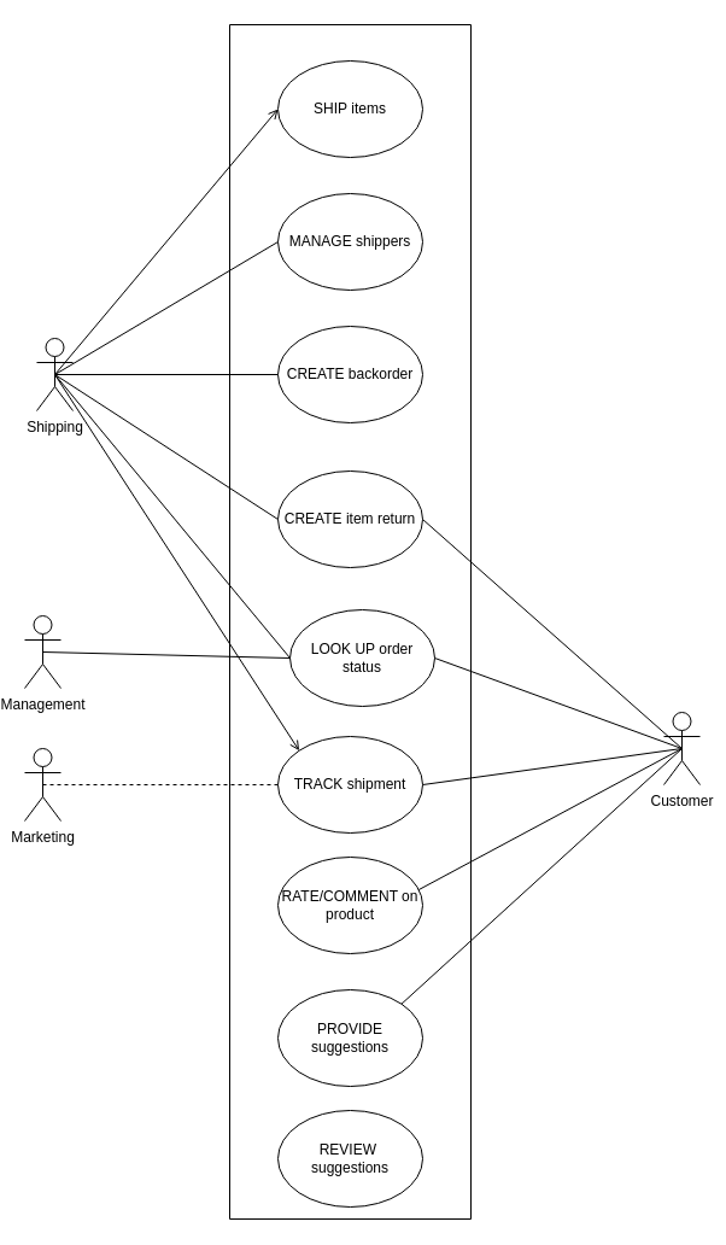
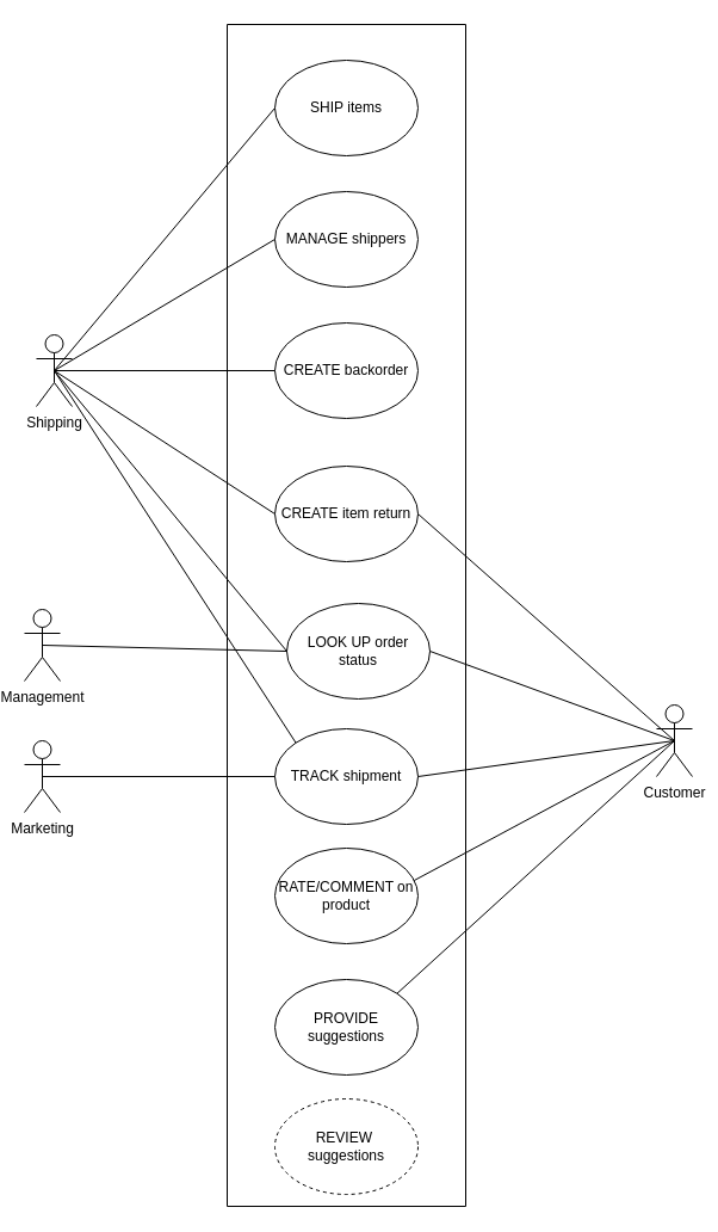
  <mxCell id="0" />
  <mxCell id="1" parent="0" />
  <mxCell id="2" value="" style="swimlane;startSize=0;" parent="1" vertex="1"><mxGeometry x="190" y="20" width="200" height="990" as="geometry" /></mxCell>
  <mxCell id="3" value="SHIP items" style="ellipse;whiteSpace=wrap;html=1;" parent="2" vertex="1"><mxGeometry x="40" y="30" width="120" height="80" as="geometry" /></mxCell>
  <mxCell id="4" value="MANAGE shippers" style="ellipse;whiteSpace=wrap;html=1;" parent="2" vertex="1"><mxGeometry x="40" y="140" width="120" height="80" as="geometry" /></mxCell>
  <mxCell id="5" value="CREATE backorder" style="ellipse;whiteSpace=wrap;html=1;" parent="2" vertex="1"><mxGeometry x="40" y="250" width="120" height="80" as="geometry" /></mxCell>
  <mxCell id="6" value="CREATE item return" style="ellipse;whiteSpace=wrap;html=1;" parent="2" vertex="1"><mxGeometry x="40" y="370" width="120" height="80" as="geometry" /></mxCell>
  <mxCell id="7" value="LOOK UP order status" style="ellipse;whiteSpace=wrap;html=1;" parent="2" vertex="1"><mxGeometry x="50" y="485" width="120" height="80" as="geometry" /></mxCell>
  <mxCell id="8" value="TRACK shipment" style="ellipse;whiteSpace=wrap;html=1;" vertex="1" parent="2"><mxGeometry x="40" y="590" width="120" height="80" as="geometry" /></mxCell>
  <mxCell id="9" value="RATE/COMMENT on product" style="ellipse;whiteSpace=wrap;html=1;" vertex="1" parent="2"><mxGeometry x="40" y="690" width="120" height="80" as="geometry" /></mxCell>
  <mxCell id="10" value="PROVIDE suggestions" style="ellipse;whiteSpace=wrap;html=1;" vertex="1" parent="2"><mxGeometry x="40" y="800" width="120" height="80" as="geometry" /></mxCell>
- <mxCell id="11" value="REVIEW&amp;nbsp;&lt;div&gt;suggestions&lt;/div&gt;" style="ellipse;whiteSpace=wrap;html=1;" vertex="1" parent="2"><mxGeometry x="40" y="900" width="120" height="80" as="geometry" /></mxCell>
+ <mxCell id="11" value="REVIEW&amp;nbsp;&lt;div&gt;suggestions&lt;/div&gt;" style="ellipse;whiteSpace=wrap;html=1;dashed=1;" vertex="1" parent="2"><mxGeometry x="40" y="900" width="120" height="80" as="geometry" /></mxCell>
  <mxCell id="12" value="Shipping" style="shape=umlActor;verticalLabelPosition=bottom;verticalAlign=top;html=1;outlineConnect=0;" parent="1" vertex="1"><mxGeometry x="30" y="280" width="30" height="60" as="geometry" /></mxCell>
  <mxCell id="13" value="Customer" style="shape=umlActor;verticalLabelPosition=bottom;verticalAlign=top;html=1;outlineConnect=0;" parent="1" vertex="1"><mxGeometry x="550" y="590" width="30" height="60" as="geometry" /></mxCell>
- <mxCell id="14" value="" style="endArrow=open;html=1;rounded=0;exitX=0.5;exitY=0.5;exitDx=0;exitDy=0;exitPerimeter=0;entryX=0;entryY=0.5;entryDx=0;entryDy=0;" edge="1" parent="1" source="12" target="3"><mxGeometry width="50" height="50" relative="1" as="geometry"><mxPoint x="140" y="640" as="sourcePoint" /><mxPoint x="190" y="590" as="targetPoint" /></mxGeometry></mxCell>
+ <mxCell id="14" value="" style="endArrow=none;html=1;rounded=0;exitX=0.5;exitY=0.5;exitDx=0;exitDy=0;exitPerimeter=0;entryX=0;entryY=0.5;entryDx=0;entryDy=0;" edge="1" parent="1" source="12" target="3"><mxGeometry width="50" height="50" relative="1" as="geometry"><mxPoint x="140" y="640" as="sourcePoint" /><mxPoint x="190" y="590" as="targetPoint" /></mxGeometry></mxCell>
  <mxCell id="15" value="" style="endArrow=none;html=1;rounded=0;exitX=0.5;exitY=0.5;exitDx=0;exitDy=0;exitPerimeter=0;entryX=0;entryY=0.5;entryDx=0;entryDy=0;" edge="1" parent="1" source="12" target="4"><mxGeometry width="50" height="50" relative="1" as="geometry"><mxPoint x="170" y="560" as="sourcePoint" /><mxPoint x="220" y="510" as="targetPoint" /></mxGeometry></mxCell>
  <mxCell id="16" value="" style="endArrow=none;html=1;rounded=0;exitX=0.5;exitY=0.5;exitDx=0;exitDy=0;exitPerimeter=0;entryX=0;entryY=0.5;entryDx=0;entryDy=0;" edge="1" parent="1" source="12" target="5"><mxGeometry width="50" height="50" relative="1" as="geometry"><mxPoint x="170" y="560" as="sourcePoint" /><mxPoint x="220" y="510" as="targetPoint" /></mxGeometry></mxCell>
  <mxCell id="17" value="" style="endArrow=none;html=1;rounded=0;exitX=0.5;exitY=0.5;exitDx=0;exitDy=0;exitPerimeter=0;entryX=0;entryY=0.5;entryDx=0;entryDy=0;" edge="1" parent="1" source="12" target="6"><mxGeometry width="50" height="50" relative="1" as="geometry"><mxPoint x="170" y="560" as="sourcePoint" /><mxPoint x="220" y="510" as="targetPoint" /></mxGeometry></mxCell>
  <mxCell id="18" value="" style="endArrow=none;html=1;rounded=0;exitX=0.5;exitY=0.5;exitDx=0;exitDy=0;exitPerimeter=0;" edge="1" parent="1" source="13"><mxGeometry width="50" height="50" relative="1" as="geometry"><mxPoint x="170" y="560" as="sourcePoint" /><mxPoint x="350" y="430" as="targetPoint" /></mxGeometry></mxCell>
  <mxCell id="19" value="Management&lt;div&gt;&lt;br&gt;&lt;/div&gt;" style="shape=umlActor;verticalLabelPosition=bottom;verticalAlign=top;html=1;outlineConnect=0;" vertex="1" parent="1"><mxGeometry x="20" y="510" width="30" height="60" as="geometry" /></mxCell>
  <mxCell id="20" value="" style="endArrow=none;html=1;rounded=0;exitX=0.5;exitY=0.5;exitDx=0;exitDy=0;exitPerimeter=0;entryX=0;entryY=0.5;entryDx=0;entryDy=0;" edge="1" parent="1" source="19" target="7"><mxGeometry width="50" height="50" relative="1" as="geometry"><mxPoint x="170" y="560" as="sourcePoint" /><mxPoint x="220" y="510" as="targetPoint" /></mxGeometry></mxCell>
  <mxCell id="21" value="" style="endArrow=none;html=1;rounded=0;exitX=0.5;exitY=0.5;exitDx=0;exitDy=0;exitPerimeter=0;entryX=0;entryY=0.5;entryDx=0;entryDy=0;" edge="1" parent="1" source="12" target="7"><mxGeometry width="50" height="50" relative="1" as="geometry"><mxPoint x="170" y="560" as="sourcePoint" /><mxPoint x="220" y="510" as="targetPoint" /></mxGeometry></mxCell>
  <mxCell id="22" value="" style="endArrow=none;html=1;rounded=0;entryX=0.5;entryY=0.5;entryDx=0;entryDy=0;entryPerimeter=0;exitX=1;exitY=0.5;exitDx=0;exitDy=0;" edge="1" parent="1" source="7" target="13"><mxGeometry width="50" height="50" relative="1" as="geometry"><mxPoint x="170" y="560" as="sourcePoint" /><mxPoint x="220" y="510" as="targetPoint" /></mxGeometry></mxCell>
  <mxCell id="23" value="&lt;div&gt;Marketing&lt;/div&gt;" style="shape=umlActor;verticalLabelPosition=bottom;verticalAlign=top;html=1;outlineConnect=0;" vertex="1" parent="1"><mxGeometry x="20" y="620" width="30" height="60" as="geometry" /></mxCell>
- <mxCell id="24" value="" style="endArrow=none;html=1;rounded=0;exitX=0.5;exitY=0.5;exitDx=0;exitDy=0;exitPerimeter=0;entryX=0;entryY=0.5;entryDx=0;entryDy=0;dashed=1;" edge="1" parent="1" source="23" target="8"><mxGeometry width="50" height="50" relative="1" as="geometry"><mxPoint x="170" y="560" as="sourcePoint" /><mxPoint x="220" y="510" as="targetPoint" /></mxGeometry></mxCell>
- <mxCell id="25" value="" style="endArrow=open;html=1;rounded=0;exitX=0.5;exitY=0.5;exitDx=0;exitDy=0;exitPerimeter=0;entryX=0;entryY=0;entryDx=0;entryDy=0;" edge="1" parent="1" source="12" target="8"><mxGeometry width="50" height="50" relative="1" as="geometry"><mxPoint x="170" y="560" as="sourcePoint" /><mxPoint x="220" y="510" as="targetPoint" /></mxGeometry></mxCell>
+ <mxCell id="24" value="" style="endArrow=none;html=1;rounded=0;exitX=0.5;exitY=0.5;exitDx=0;exitDy=0;exitPerimeter=0;entryX=0;entryY=0.5;entryDx=0;entryDy=0;" edge="1" parent="1" source="23" target="8"><mxGeometry width="50" height="50" relative="1" as="geometry"><mxPoint x="170" y="560" as="sourcePoint" /><mxPoint x="220" y="510" as="targetPoint" /></mxGeometry></mxCell>
+ <mxCell id="25" value="" style="endArrow=none;html=1;rounded=0;exitX=0.5;exitY=0.5;exitDx=0;exitDy=0;exitPerimeter=0;entryX=0;entryY=0;entryDx=0;entryDy=0;" edge="1" parent="1" source="12" target="8"><mxGeometry width="50" height="50" relative="1" as="geometry"><mxPoint x="170" y="560" as="sourcePoint" /><mxPoint x="220" y="510" as="targetPoint" /></mxGeometry></mxCell>
  <mxCell id="26" value="" style="endArrow=none;html=1;rounded=0;entryX=0.5;entryY=0.5;entryDx=0;entryDy=0;entryPerimeter=0;exitX=1;exitY=0.5;exitDx=0;exitDy=0;" edge="1" parent="1" source="8" target="13"><mxGeometry width="50" height="50" relative="1" as="geometry"><mxPoint x="170" y="560" as="sourcePoint" /><mxPoint x="220" y="510" as="targetPoint" /></mxGeometry></mxCell>
  <mxCell id="27" value="" style="endArrow=none;html=1;rounded=0;entryX=0.5;entryY=0.5;entryDx=0;entryDy=0;entryPerimeter=0;exitX=0.973;exitY=0.338;exitDx=0;exitDy=0;exitPerimeter=0;" edge="1" parent="1" source="9" target="13"><mxGeometry width="50" height="50" relative="1" as="geometry"><mxPoint x="170" y="560" as="sourcePoint" /><mxPoint x="220" y="510" as="targetPoint" /></mxGeometry></mxCell>
  <mxCell id="28" value="" style="endArrow=none;html=1;rounded=0;entryX=0.5;entryY=0.5;entryDx=0;entryDy=0;entryPerimeter=0;exitX=1;exitY=0;exitDx=0;exitDy=0;" edge="1" parent="1" source="10" target="13"><mxGeometry width="50" height="50" relative="1" as="geometry"><mxPoint x="170" y="560" as="sourcePoint" /><mxPoint x="220" y="510" as="targetPoint" /></mxGeometry></mxCell>
